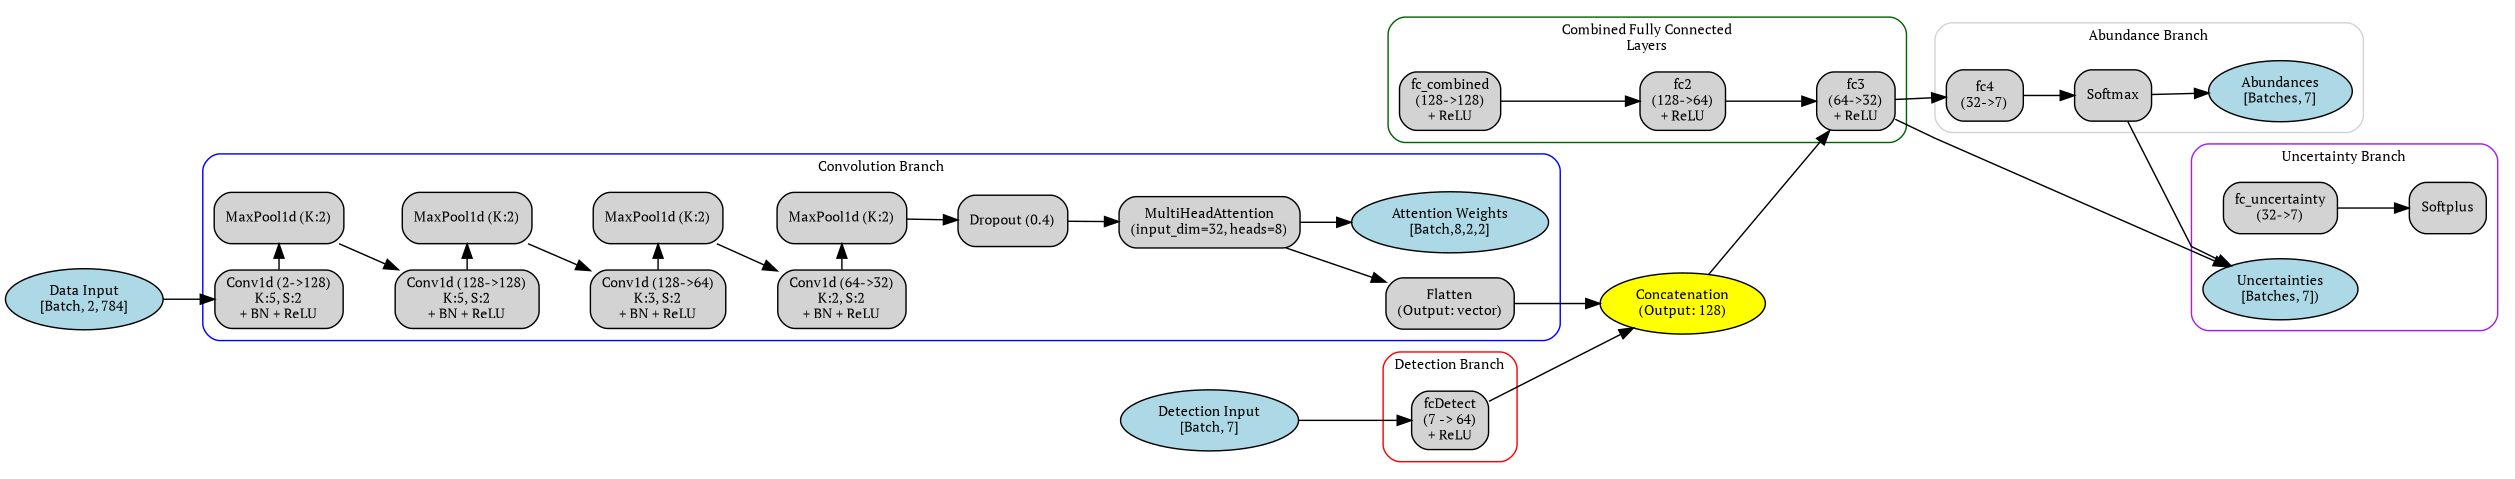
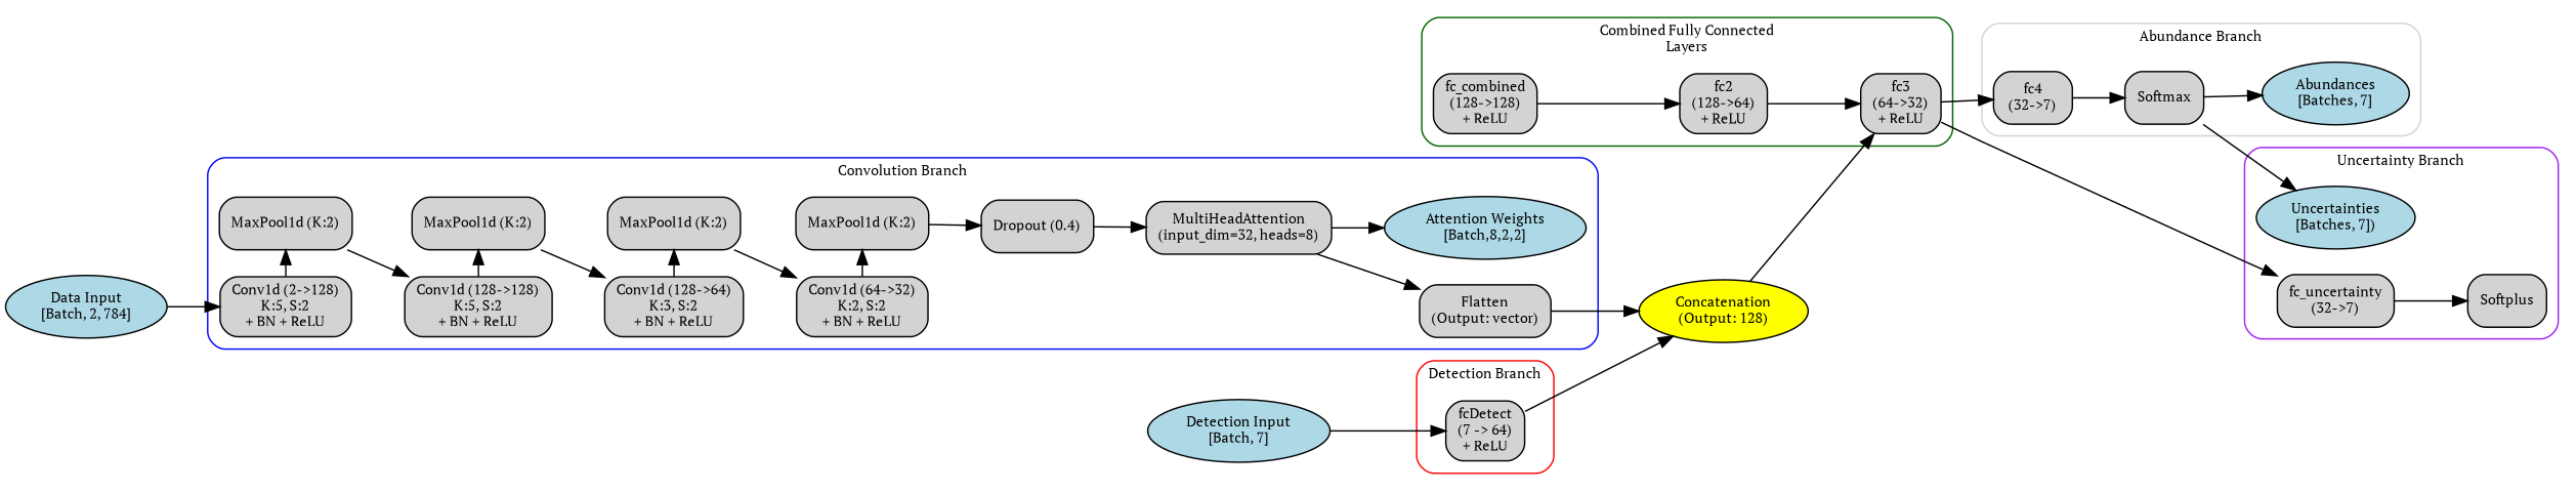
  digraph {
    fontname="PT Serif"
    fontsize=10
    rankdir=LR
    splines=polyline
    node [fontname="PT Serif" fontsize=10 shape=box style="rounded,filled"]
    edge [fontname="PT Serif"]
    n1 [label="fcDetect\n(7 -> 64)\n+ ReLU"]
    n2 [label="Conv1d (2->128)\nK:5, S:2\n+ BN + ReLU"]
    n3 [label="MaxPool1d (K:2)"]
    n4 [label="Conv1d (128->128)\nK:5, S:2\n+ BN + ReLU"]
    n5 [label="MaxPool1d (K:2)"]
    n6 [label="Conv1d (128->64)\nK:3, S:2\n+ BN + ReLU"]
    n7 [label="MaxPool1d (K:2)"]
    n8 [label="Conv1d (64->32)\nK:2, S:2\n+ BN + ReLU"]
    n9 [label="MaxPool1d (K:2)"]
    n10 [label="Dropout (0.4)"]
    n11 [label="MultiHeadAttention\n(input_dim=32, heads=8)"]
    n12 [label="Flatten\n(Output: vector)"]
    n13 [fillcolor=lightblue label="Attention Weights\n[Batch,8,2,2]" shape=oval]
    n14 [label="fc_combined\n(128->128)\n+ ReLU"]
    n15 [label="fc2\n(128->64)\n+ ReLU"]
    n16 [label="fc3\n(64->32)\n+ ReLU"]
    n17 [label="fc4\n(32->7)"]
    n18 [label=Softmax]
    n19 [fillcolor=lightblue label="Abundances\n[Batches, 7]" shape=oval]
    n20 [label="fc_uncertainty\n(32->7)"]
    n21 [label=Softplus]
    n22 [fillcolor=lightblue label="Uncertainties\n[Batches, 7])" shape=oval]
    n23 [fillcolor=yellow label="Concatenation\n(Output: 128)" shape=ellipse style=filled]
    n24 [fillcolor=lightblue label="Detection Input\n[Batch, 7]" shape=oval]
    n25 [fillcolor=lightblue label="Data Input\n[Batch, 2, 784]" shape=oval]
    subgraph cluster_1 {
      color=red
      label="Detection Branch"
      style=rounded
      n1
    }
    subgraph cluster_2 {
      color=blue
      label="Convolution Branch"
      style=rounded
      n10
      n11
      n12
      n13
      subgraph sub_3 {
        color=blue
        label="Convolution Branch"
        rank=same
        style=rounded
        n4
        n5
      }
      subgraph sub_4 {
        color=blue
        label="Convolution Branch"
        rank=same
        style=rounded
        n2
        n3
      }
      subgraph sub_5 {
        color=blue
        label="Convolution Branch"
        rank=same
        style=rounded
        n6
        n7
      }
      subgraph sub_6 {
        color=blue
        label="Convolution Branch"
        rank=same
        style=rounded
        n8
        n9
      }
    }
    subgraph cluster_7 {
      color=darkgreen
      label="Combined Fully Connected\nLayers"
      labeljust=c
      style=rounded
      n14
      n15
      n16
    }
    subgraph cluster_8 {
      color=lightgrey
      label="Abundance Branch"
      labeljust=c
      style=rounded
      n17
      n18
      n19
    }
    subgraph cluster_9 {
      color=purple
      label="Uncertainty Branch"
      labeljust=c
      style=rounded
      n20
      n21
      n22
    }
    n1 -> n23
    n2 -> n3
    n3 -> n4
    n4 -> n5
    n5 -> n6
    n6 -> n7
    n7 -> n8
    n8 -> n9
    n9 -> n10
    n10 -> n11
    n11 -> n12
    n11 -> n13
    n12 -> n23
    n14 -> n15
    n15 -> n16
    n16 -> n17
-   n16 -> n22
+   n16 -> n20
    n17 -> n18
    n18 -> n19
    n18 -> n22
    n20 -> n21
    n23 -> n16
    n24 -> n1
    n25 -> n2
  }
